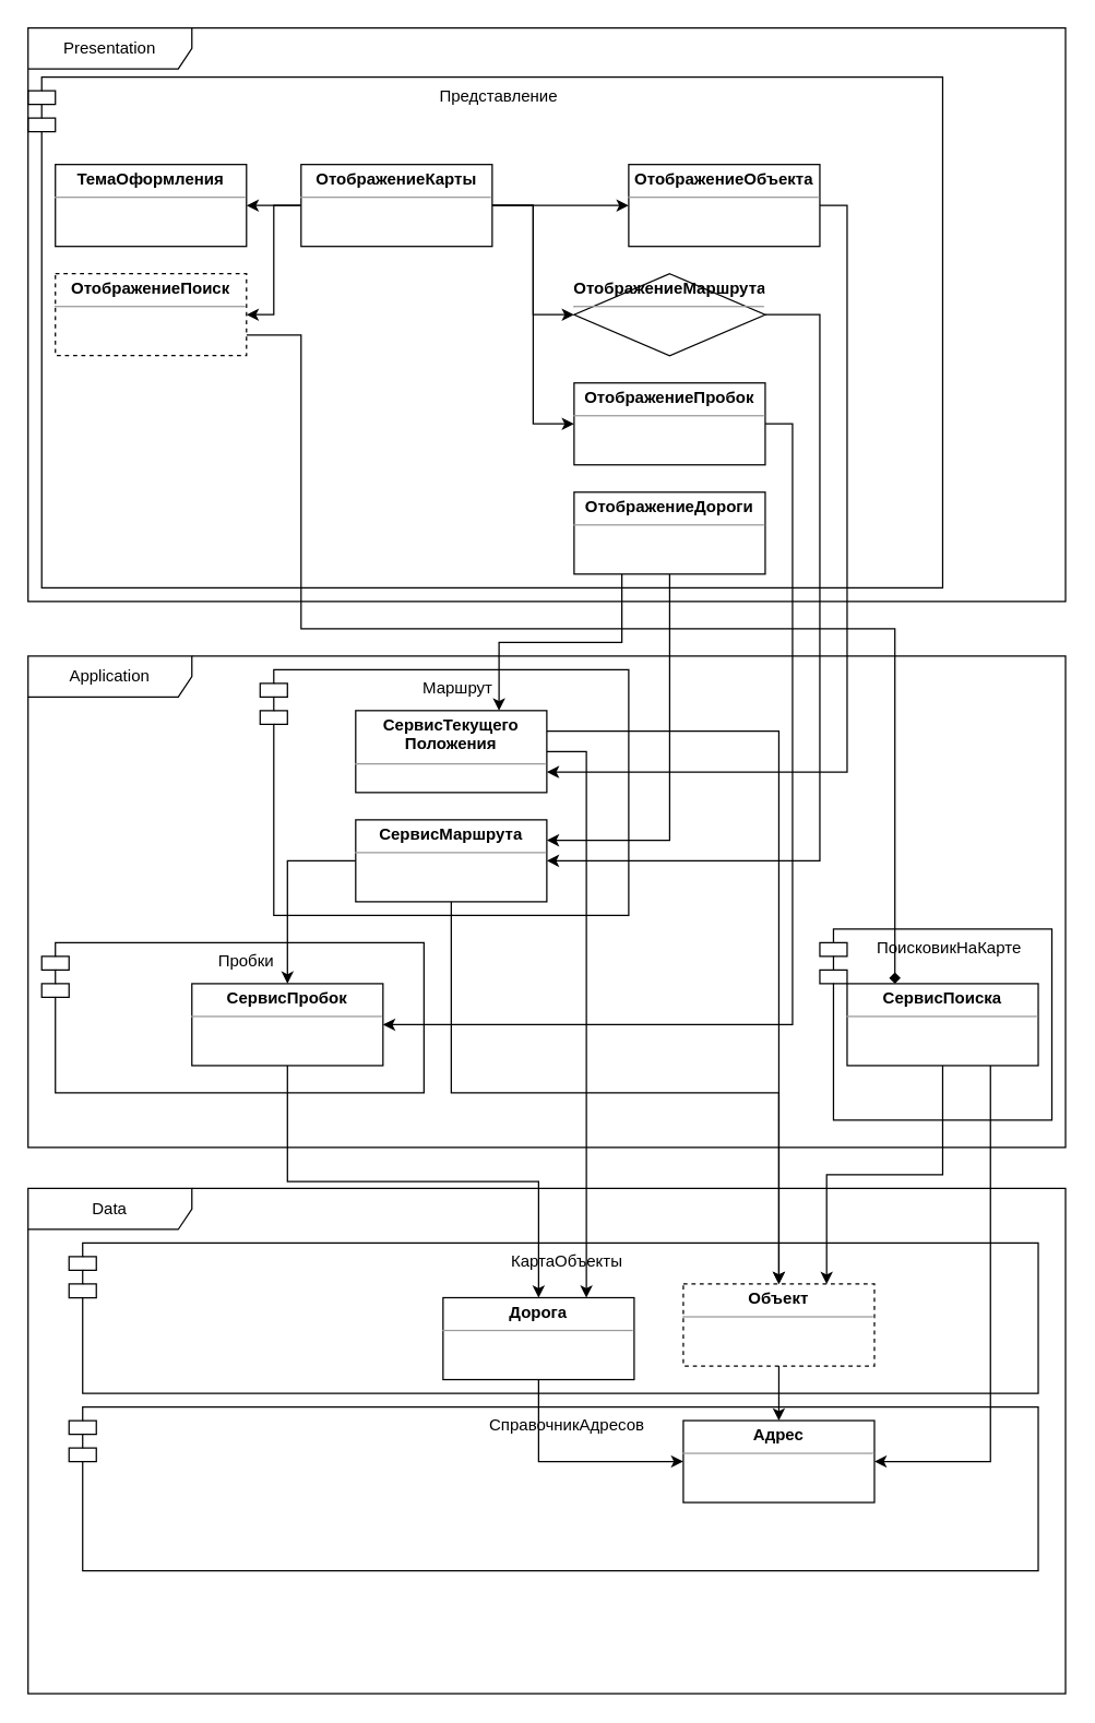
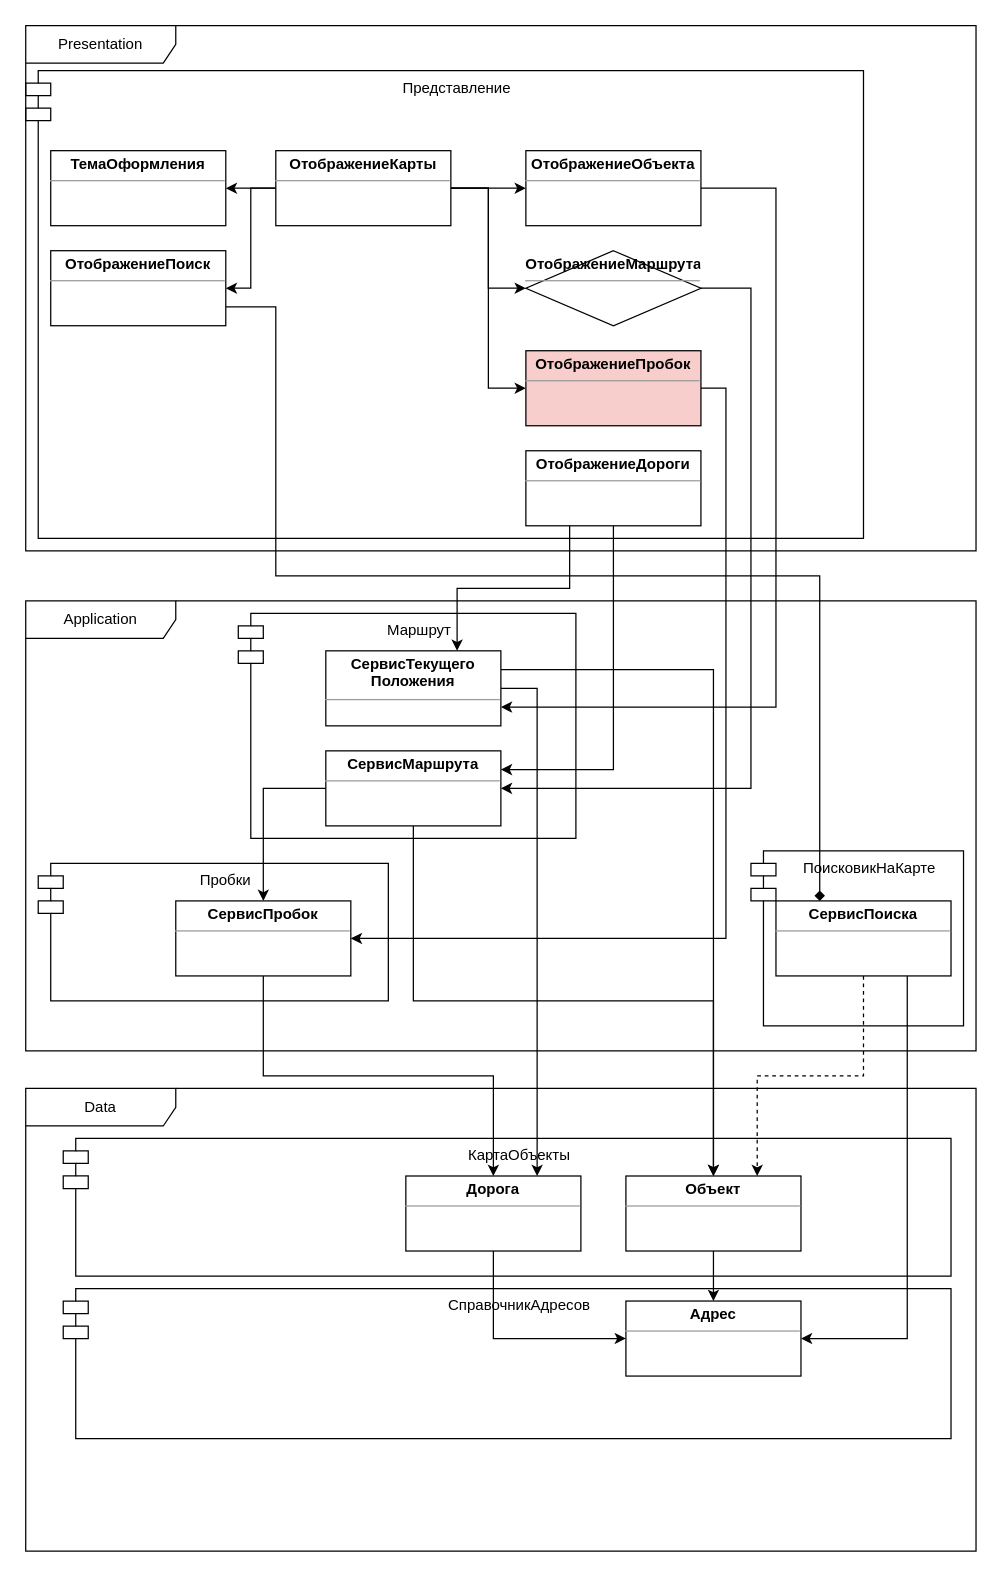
  <mxCell id="0" />
  <mxCell id="1" parent="0" />
  <mxCell id="2" value="Представление" style="shape=module;align=left;spacingLeft=20;align=center;verticalAlign=top;whiteSpace=wrap;html=1;" vertex="1" parent="1"><mxGeometry x="20" y="56" width="670" height="374" as="geometry" /></mxCell>
  <mxCell id="3" value="Presentation" style="shape=umlFrame;whiteSpace=wrap;html=1;pointerEvents=0;width=120;height=30;" vertex="1" parent="1"><mxGeometry x="20" y="20" width="760" height="420" as="geometry" /></mxCell>
  <mxCell id="4" value="Application" style="shape=umlFrame;whiteSpace=wrap;html=1;pointerEvents=0;width=120;height=30;" vertex="1" parent="1"><mxGeometry x="20" y="480" width="760" height="360" as="geometry" /></mxCell>
  <mxCell id="5" value="Data" style="shape=umlFrame;whiteSpace=wrap;html=1;pointerEvents=0;width=120;height=30;" vertex="1" parent="1"><mxGeometry x="20" y="870" width="760" height="370" as="geometry" /></mxCell>
  <mxCell id="6" value="ПоисковикНаКарте" style="shape=module;align=left;spacingLeft=20;align=center;verticalAlign=top;whiteSpace=wrap;html=1;" vertex="1" parent="1"><mxGeometry x="600" y="680" width="170" height="140" as="geometry" /></mxCell>
  <mxCell id="7" value="КартаОбъекты" style="shape=module;align=left;spacingLeft=20;align=center;verticalAlign=top;whiteSpace=wrap;html=1;" vertex="1" parent="1"><mxGeometry x="50" y="910" width="710" height="110" as="geometry" /></mxCell>
  <mxCell id="8" value="СправочникАдресов" style="shape=module;align=left;spacingLeft=20;align=center;verticalAlign=top;whiteSpace=wrap;html=1;" vertex="1" parent="1"><mxGeometry x="50" y="1030" width="710" height="120" as="geometry" /></mxCell>
  <mxCell id="9" value="Маршрут" style="shape=module;align=left;spacingLeft=20;align=center;verticalAlign=top;whiteSpace=wrap;html=1;" vertex="1" parent="1"><mxGeometry x="190" y="490" width="270" height="180" as="geometry" /></mxCell>
  <mxCell id="10" value="Пробки" style="shape=module;align=left;spacingLeft=20;align=center;verticalAlign=top;whiteSpace=wrap;html=1;container=0;" vertex="1" parent="1"><mxGeometry x="30" y="690" width="280" height="110" as="geometry" /></mxCell>
  <mxCell id="11" style="edgeStyle=orthogonalEdgeStyle;rounded=0;orthogonalLoop=1;jettySize=auto;html=1;exitX=0;exitY=0.5;exitDx=0;exitDy=0;entryX=0.5;entryY=0;entryDx=0;entryDy=0;" edge="1" parent="1" source="13" target="23"><mxGeometry relative="1" as="geometry" /></mxCell>
  <mxCell id="12" style="edgeStyle=orthogonalEdgeStyle;rounded=0;orthogonalLoop=1;jettySize=auto;html=1;exitX=0.5;exitY=1;exitDx=0;exitDy=0;entryX=0.5;entryY=0;entryDx=0;entryDy=0;" edge="1" parent="1" source="13" target="15"><mxGeometry relative="1" as="geometry" /></mxCell>
  <mxCell id="13" value="&lt;p style=&quot;margin:0px;margin-top:4px;text-align:center;&quot;&gt;&lt;b&gt;СервисМаршрута&lt;/b&gt;&lt;/p&gt;&lt;hr size=&quot;1&quot;&gt;&lt;div style=&quot;height:2px;&quot;&gt;&lt;/div&gt;" style="verticalAlign=top;align=left;overflow=fill;fontSize=12;fontFamily=Helvetica;html=1;whiteSpace=wrap;" vertex="1" parent="1"><mxGeometry x="260" y="600" width="140" height="60" as="geometry" /></mxCell>
  <mxCell id="14" style="edgeStyle=orthogonalEdgeStyle;rounded=0;orthogonalLoop=1;jettySize=auto;html=1;exitX=0.5;exitY=1;exitDx=0;exitDy=0;entryX=0.5;entryY=0;entryDx=0;entryDy=0;" edge="1" parent="1" source="15" target="16"><mxGeometry relative="1" as="geometry" /></mxCell>
- <mxCell id="15" value="&lt;p style=&quot;margin:0px;margin-top:4px;text-align:center;&quot;&gt;&lt;b&gt;Объект&lt;/b&gt;&lt;/p&gt;&lt;hr size=&quot;1&quot;&gt;&lt;div style=&quot;height:2px;&quot;&gt;&lt;/div&gt;" style="verticalAlign=top;align=left;overflow=fill;fontSize=12;fontFamily=Helvetica;html=1;whiteSpace=wrap;dashed=1;" vertex="1" parent="1"><mxGeometry x="500" y="940" width="140" height="60" as="geometry" /></mxCell>
+ <mxCell id="15" value="&lt;p style=&quot;margin:0px;margin-top:4px;text-align:center;&quot;&gt;&lt;b&gt;Объект&lt;/b&gt;&lt;/p&gt;&lt;hr size=&quot;1&quot;&gt;&lt;div style=&quot;height:2px;&quot;&gt;&lt;/div&gt;" style="verticalAlign=top;align=left;overflow=fill;fontSize=12;fontFamily=Helvetica;html=1;whiteSpace=wrap;" vertex="1" parent="1"><mxGeometry x="500" y="940" width="140" height="60" as="geometry" /></mxCell>
  <mxCell id="16" value="&lt;p style=&quot;margin:0px;margin-top:4px;text-align:center;&quot;&gt;&lt;b&gt;Адрес&lt;/b&gt;&lt;/p&gt;&lt;hr size=&quot;1&quot;&gt;&lt;div style=&quot;height:2px;&quot;&gt;&lt;/div&gt;" style="verticalAlign=top;align=left;overflow=fill;fontSize=12;fontFamily=Helvetica;html=1;whiteSpace=wrap;" vertex="1" parent="1"><mxGeometry x="500" y="1040" width="140" height="60" as="geometry" /></mxCell>
  <mxCell id="17" style="edgeStyle=orthogonalEdgeStyle;rounded=0;orthogonalLoop=1;jettySize=auto;html=1;exitX=0.5;exitY=1;exitDx=0;exitDy=0;entryX=0;entryY=0.5;entryDx=0;entryDy=0;" edge="1" parent="1" source="18" target="16"><mxGeometry relative="1" as="geometry" /></mxCell>
- <mxCell id="18" value="&lt;p style=&quot;margin:0px;margin-top:4px;text-align:center;&quot;&gt;&lt;b&gt;Дорога&lt;/b&gt;&lt;/p&gt;&lt;hr size=&quot;1&quot;&gt;&lt;div style=&quot;height:2px;&quot;&gt;&lt;/div&gt;" style="verticalAlign=top;align=left;overflow=fill;fontSize=12;fontFamily=Helvetica;html=1;whiteSpace=wrap;" vertex="1" parent="1"><mxGeometry x="324" y="950" width="140" height="60" as="geometry" /></mxCell>
- <mxCell id="19" style="edgeStyle=orthogonalEdgeStyle;rounded=0;orthogonalLoop=1;jettySize=auto;html=1;exitX=0.5;exitY=1;exitDx=0;exitDy=0;entryX=0.75;entryY=0;entryDx=0;entryDy=0;" edge="1" parent="1" source="21" target="15"><mxGeometry relative="1" as="geometry" /></mxCell>
+ <mxCell id="18" value="&lt;p style=&quot;margin:0px;margin-top:4px;text-align:center;&quot;&gt;&lt;b&gt;Дорога&lt;/b&gt;&lt;/p&gt;&lt;hr size=&quot;1&quot;&gt;&lt;div style=&quot;height:2px;&quot;&gt;&lt;/div&gt;" style="verticalAlign=top;align=left;overflow=fill;fontSize=12;fontFamily=Helvetica;html=1;whiteSpace=wrap;" vertex="1" parent="1"><mxGeometry x="324" y="940" width="140" height="60" as="geometry" /></mxCell>
+ <mxCell id="19" style="edgeStyle=orthogonalEdgeStyle;rounded=0;orthogonalLoop=1;jettySize=auto;html=1;exitX=0.5;exitY=1;exitDx=0;exitDy=0;entryX=0.75;entryY=0;entryDx=0;entryDy=0;dashed=1;" edge="1" parent="1" source="21" target="15"><mxGeometry relative="1" as="geometry" /></mxCell>
  <mxCell id="20" style="edgeStyle=orthogonalEdgeStyle;rounded=0;orthogonalLoop=1;jettySize=auto;html=1;exitX=0.75;exitY=1;exitDx=0;exitDy=0;entryX=1;entryY=0.5;entryDx=0;entryDy=0;" edge="1" parent="1" source="21" target="16"><mxGeometry relative="1" as="geometry" /></mxCell>
  <mxCell id="21" value="&lt;p style=&quot;margin:0px;margin-top:4px;text-align:center;&quot;&gt;&lt;b&gt;СервисПоиска&lt;/b&gt;&lt;/p&gt;&lt;hr size=&quot;1&quot;&gt;&lt;div style=&quot;height:2px;&quot;&gt;&lt;/div&gt;" style="verticalAlign=top;align=left;overflow=fill;fontSize=12;fontFamily=Helvetica;html=1;whiteSpace=wrap;" vertex="1" parent="1"><mxGeometry x="620" y="720" width="140" height="60" as="geometry" /></mxCell>
  <mxCell id="22" style="edgeStyle=orthogonalEdgeStyle;rounded=0;orthogonalLoop=1;jettySize=auto;html=1;exitX=0.5;exitY=1;exitDx=0;exitDy=0;entryX=0.5;entryY=0;entryDx=0;entryDy=0;" edge="1" parent="1" source="23" target="18"><mxGeometry relative="1" as="geometry" /></mxCell>
  <mxCell id="23" value="&lt;p style=&quot;margin:0px;margin-top:4px;text-align:center;&quot;&gt;&lt;b&gt;СервисПробок&lt;/b&gt;&lt;/p&gt;&lt;hr size=&quot;1&quot;&gt;&lt;div style=&quot;height:2px;&quot;&gt;&lt;/div&gt;" style="verticalAlign=top;align=left;overflow=fill;fontSize=12;fontFamily=Helvetica;html=1;whiteSpace=wrap;" vertex="1" parent="1"><mxGeometry x="140" y="720" width="140" height="60" as="geometry" /></mxCell>
  <mxCell id="24" style="edgeStyle=orthogonalEdgeStyle;rounded=0;orthogonalLoop=1;jettySize=auto;html=1;exitX=1;exitY=0.5;exitDx=0;exitDy=0;entryX=1;entryY=0.75;entryDx=0;entryDy=0;" edge="1" parent="1" source="25" target="44"><mxGeometry relative="1" as="geometry"><Array as="points"><mxPoint x="620" y="150" /><mxPoint x="620" y="565" /></Array></mxGeometry></mxCell>
- <mxCell id="25" value="&lt;p style=&quot;margin:0px;margin-top:4px;text-align:center;&quot;&gt;&lt;b&gt;ОтображениеОбъекта&lt;/b&gt;&lt;/p&gt;&lt;hr size=&quot;1&quot;&gt;&lt;div style=&quot;height:2px;&quot;&gt;&lt;/div&gt;" style="verticalAlign=top;align=left;overflow=fill;fontSize=12;fontFamily=Helvetica;html=1;whiteSpace=wrap;" vertex="1" parent="1"><mxGeometry x="460" y="120" width="140" height="60" as="geometry" /></mxCell>
+ <mxCell id="25" value="&lt;p style=&quot;margin:0px;margin-top:4px;text-align:center;&quot;&gt;&lt;b&gt;ОтображениеОбъекта&lt;/b&gt;&lt;/p&gt;&lt;hr size=&quot;1&quot;&gt;&lt;div style=&quot;height:2px;&quot;&gt;&lt;/div&gt;" style="verticalAlign=top;align=left;overflow=fill;fontSize=12;fontFamily=Helvetica;html=1;whiteSpace=wrap;" vertex="1" parent="1"><mxGeometry x="420" y="120" width="140" height="60" as="geometry" /></mxCell>
  <mxCell id="26" style="edgeStyle=orthogonalEdgeStyle;rounded=0;orthogonalLoop=1;jettySize=auto;html=1;exitX=1;exitY=0.5;exitDx=0;exitDy=0;entryX=1;entryY=0.5;entryDx=0;entryDy=0;" edge="1" parent="1" source="27" target="13"><mxGeometry relative="1" as="geometry"><Array as="points"><mxPoint x="600" y="230" /><mxPoint x="600" y="630" /></Array></mxGeometry></mxCell>
  <mxCell id="27" value="&lt;p style=&quot;margin:0px;margin-top:4px;text-align:center;&quot;&gt;&lt;b&gt;ОтображениеМаршрута&lt;/b&gt;&lt;/p&gt;&lt;hr size=&quot;1&quot;&gt;&lt;div style=&quot;height:2px;&quot;&gt;&lt;/div&gt;" style="rhombus;verticalAlign=top;align=left;overflow=fill;fontSize=12;fontFamily=Helvetica;html=1;whiteSpace=wrap;" vertex="1" parent="1"><mxGeometry x="420" y="200" width="140" height="60" as="geometry" /></mxCell>
  <mxCell id="28" style="edgeStyle=orthogonalEdgeStyle;rounded=0;orthogonalLoop=1;jettySize=auto;html=1;exitX=0.5;exitY=1;exitDx=0;exitDy=0;entryX=1;entryY=0.25;entryDx=0;entryDy=0;" edge="1" parent="1" source="30" target="13"><mxGeometry relative="1" as="geometry" /></mxCell>
  <mxCell id="29" style="edgeStyle=orthogonalEdgeStyle;rounded=0;orthogonalLoop=1;jettySize=auto;html=1;exitX=0.25;exitY=1;exitDx=0;exitDy=0;entryX=0.75;entryY=0;entryDx=0;entryDy=0;" edge="1" parent="1" source="30" target="44"><mxGeometry relative="1" as="geometry" /></mxCell>
  <mxCell id="30" value="&lt;p style=&quot;margin:0px;margin-top:4px;text-align:center;&quot;&gt;&lt;b&gt;ОтображениеДороги&lt;/b&gt;&lt;/p&gt;&lt;hr size=&quot;1&quot;&gt;&lt;div style=&quot;height:2px;&quot;&gt;&lt;/div&gt;" style="verticalAlign=top;align=left;overflow=fill;fontSize=12;fontFamily=Helvetica;html=1;whiteSpace=wrap;" vertex="1" parent="1"><mxGeometry x="420" y="360" width="140" height="60" as="geometry" /></mxCell>
  <mxCell id="31" style="edgeStyle=orthogonalEdgeStyle;rounded=0;orthogonalLoop=1;jettySize=auto;html=1;exitX=1;exitY=0.5;exitDx=0;exitDy=0;entryX=1;entryY=0.5;entryDx=0;entryDy=0;" edge="1" parent="1" source="32" target="23"><mxGeometry relative="1" as="geometry" /></mxCell>
- <mxCell id="32" value="&lt;p style=&quot;margin:0px;margin-top:4px;text-align:center;&quot;&gt;&lt;b&gt;ОтображениеПробок&lt;/b&gt;&lt;/p&gt;&lt;hr size=&quot;1&quot;&gt;&lt;div style=&quot;height:2px;&quot;&gt;&lt;/div&gt;" style="verticalAlign=top;align=left;overflow=fill;fontSize=12;fontFamily=Helvetica;html=1;whiteSpace=wrap;" vertex="1" parent="1"><mxGeometry x="420" y="280" width="140" height="60" as="geometry" /></mxCell>
+ <mxCell id="32" value="&lt;p style=&quot;margin:0px;margin-top:4px;text-align:center;&quot;&gt;&lt;b&gt;ОтображениеПробок&lt;/b&gt;&lt;/p&gt;&lt;hr size=&quot;1&quot;&gt;&lt;div style=&quot;height:2px;&quot;&gt;&lt;/div&gt;" style="verticalAlign=top;align=left;overflow=fill;fontSize=12;fontFamily=Helvetica;html=1;whiteSpace=wrap;fillColor=#f8cecc;" vertex="1" parent="1"><mxGeometry x="420" y="280" width="140" height="60" as="geometry" /></mxCell>
  <mxCell id="33" style="edgeStyle=orthogonalEdgeStyle;rounded=0;orthogonalLoop=1;jettySize=auto;html=1;exitX=1;exitY=0.5;exitDx=0;exitDy=0;entryX=0;entryY=0.5;entryDx=0;entryDy=0;" edge="1" parent="1" source="38" target="25"><mxGeometry relative="1" as="geometry" /></mxCell>
  <mxCell id="34" style="edgeStyle=orthogonalEdgeStyle;rounded=0;orthogonalLoop=1;jettySize=auto;html=1;exitX=1;exitY=0.5;exitDx=0;exitDy=0;entryX=0;entryY=0.5;entryDx=0;entryDy=0;" edge="1" parent="1" source="38" target="27"><mxGeometry relative="1" as="geometry" /></mxCell>
  <mxCell id="35" style="edgeStyle=orthogonalEdgeStyle;rounded=0;orthogonalLoop=1;jettySize=auto;html=1;exitX=1;exitY=0.5;exitDx=0;exitDy=0;entryX=0;entryY=0.5;entryDx=0;entryDy=0;" edge="1" parent="1" source="38" target="32"><mxGeometry relative="1" as="geometry" /></mxCell>
  <mxCell id="36" style="edgeStyle=orthogonalEdgeStyle;rounded=0;orthogonalLoop=1;jettySize=auto;html=1;exitX=0;exitY=0.5;exitDx=0;exitDy=0;" edge="1" parent="1" source="38" target="39"><mxGeometry relative="1" as="geometry" /></mxCell>
  <mxCell id="37" style="edgeStyle=orthogonalEdgeStyle;rounded=0;orthogonalLoop=1;jettySize=auto;html=1;exitX=0;exitY=0.5;exitDx=0;exitDy=0;entryX=1;entryY=0.5;entryDx=0;entryDy=0;" edge="1" parent="1" source="38" target="41"><mxGeometry relative="1" as="geometry" /></mxCell>
  <mxCell id="38" value="&lt;p style=&quot;margin:0px;margin-top:4px;text-align:center;&quot;&gt;&lt;b&gt;ОтображениеКарты&lt;/b&gt;&lt;/p&gt;&lt;hr size=&quot;1&quot;&gt;&lt;div style=&quot;height:2px;&quot;&gt;&lt;/div&gt;" style="verticalAlign=top;align=left;overflow=fill;fontSize=12;fontFamily=Helvetica;html=1;whiteSpace=wrap;" vertex="1" parent="1"><mxGeometry x="220" y="120" width="140" height="60" as="geometry" /></mxCell>
  <mxCell id="39" value="&lt;p style=&quot;margin:0px;margin-top:4px;text-align:center;&quot;&gt;&lt;b&gt;ТемаОформления&lt;/b&gt;&lt;/p&gt;&lt;hr size=&quot;1&quot;&gt;&lt;div style=&quot;height:2px;&quot;&gt;&lt;/div&gt;" style="verticalAlign=top;align=left;overflow=fill;fontSize=12;fontFamily=Helvetica;html=1;whiteSpace=wrap;" vertex="1" parent="1"><mxGeometry x="40" y="120" width="140" height="60" as="geometry" /></mxCell>
  <mxCell id="40" style="edgeStyle=orthogonalEdgeStyle;rounded=0;orthogonalLoop=1;jettySize=auto;html=1;exitX=1;exitY=0.75;exitDx=0;exitDy=0;entryX=0.25;entryY=0;entryDx=0;entryDy=0;endArrow=diamond;" edge="1" parent="1" source="41" target="21"><mxGeometry relative="1" as="geometry"><Array as="points"><mxPoint x="220" y="245" /><mxPoint x="220" y="460" /><mxPoint x="655" y="460" /></Array></mxGeometry></mxCell>
- <mxCell id="41" value="&lt;p style=&quot;margin:0px;margin-top:4px;text-align:center;&quot;&gt;&lt;b&gt;ОтображениеПоиск&lt;/b&gt;&lt;/p&gt;&lt;hr size=&quot;1&quot;&gt;&lt;div style=&quot;height:2px;&quot;&gt;&lt;/div&gt;" style="verticalAlign=top;align=left;overflow=fill;fontSize=12;fontFamily=Helvetica;html=1;whiteSpace=wrap;dashed=1;" vertex="1" parent="1"><mxGeometry x="40" y="200" width="140" height="60" as="geometry" /></mxCell>
+ <mxCell id="41" value="&lt;p style=&quot;margin:0px;margin-top:4px;text-align:center;&quot;&gt;&lt;b&gt;ОтображениеПоиск&lt;/b&gt;&lt;/p&gt;&lt;hr size=&quot;1&quot;&gt;&lt;div style=&quot;height:2px;&quot;&gt;&lt;/div&gt;" style="verticalAlign=top;align=left;overflow=fill;fontSize=12;fontFamily=Helvetica;html=1;whiteSpace=wrap;" vertex="1" parent="1"><mxGeometry x="40" y="200" width="140" height="60" as="geometry" /></mxCell>
  <mxCell id="42" style="edgeStyle=orthogonalEdgeStyle;rounded=0;orthogonalLoop=1;jettySize=auto;html=1;exitX=1;exitY=0.25;exitDx=0;exitDy=0;entryX=0.5;entryY=0;entryDx=0;entryDy=0;" edge="1" parent="1" source="44" target="15"><mxGeometry relative="1" as="geometry" /></mxCell>
  <mxCell id="43" style="edgeStyle=orthogonalEdgeStyle;rounded=0;orthogonalLoop=1;jettySize=auto;html=1;exitX=1;exitY=0.5;exitDx=0;exitDy=0;entryX=0.75;entryY=0;entryDx=0;entryDy=0;" edge="1" parent="1" source="44" target="18"><mxGeometry relative="1" as="geometry" /></mxCell>
  <mxCell id="44" value="&lt;p style=&quot;margin:0px;margin-top:4px;text-align:center;&quot;&gt;&lt;b&gt;СервисТекущего&lt;br&gt;Положения&lt;/b&gt;&lt;/p&gt;&lt;hr size=&quot;1&quot;&gt;&lt;div style=&quot;height:2px;&quot;&gt;&lt;/div&gt;" style="verticalAlign=top;align=left;overflow=fill;fontSize=12;fontFamily=Helvetica;html=1;whiteSpace=wrap;" vertex="1" parent="1"><mxGeometry x="260" y="520" width="140" height="60" as="geometry" /></mxCell>
